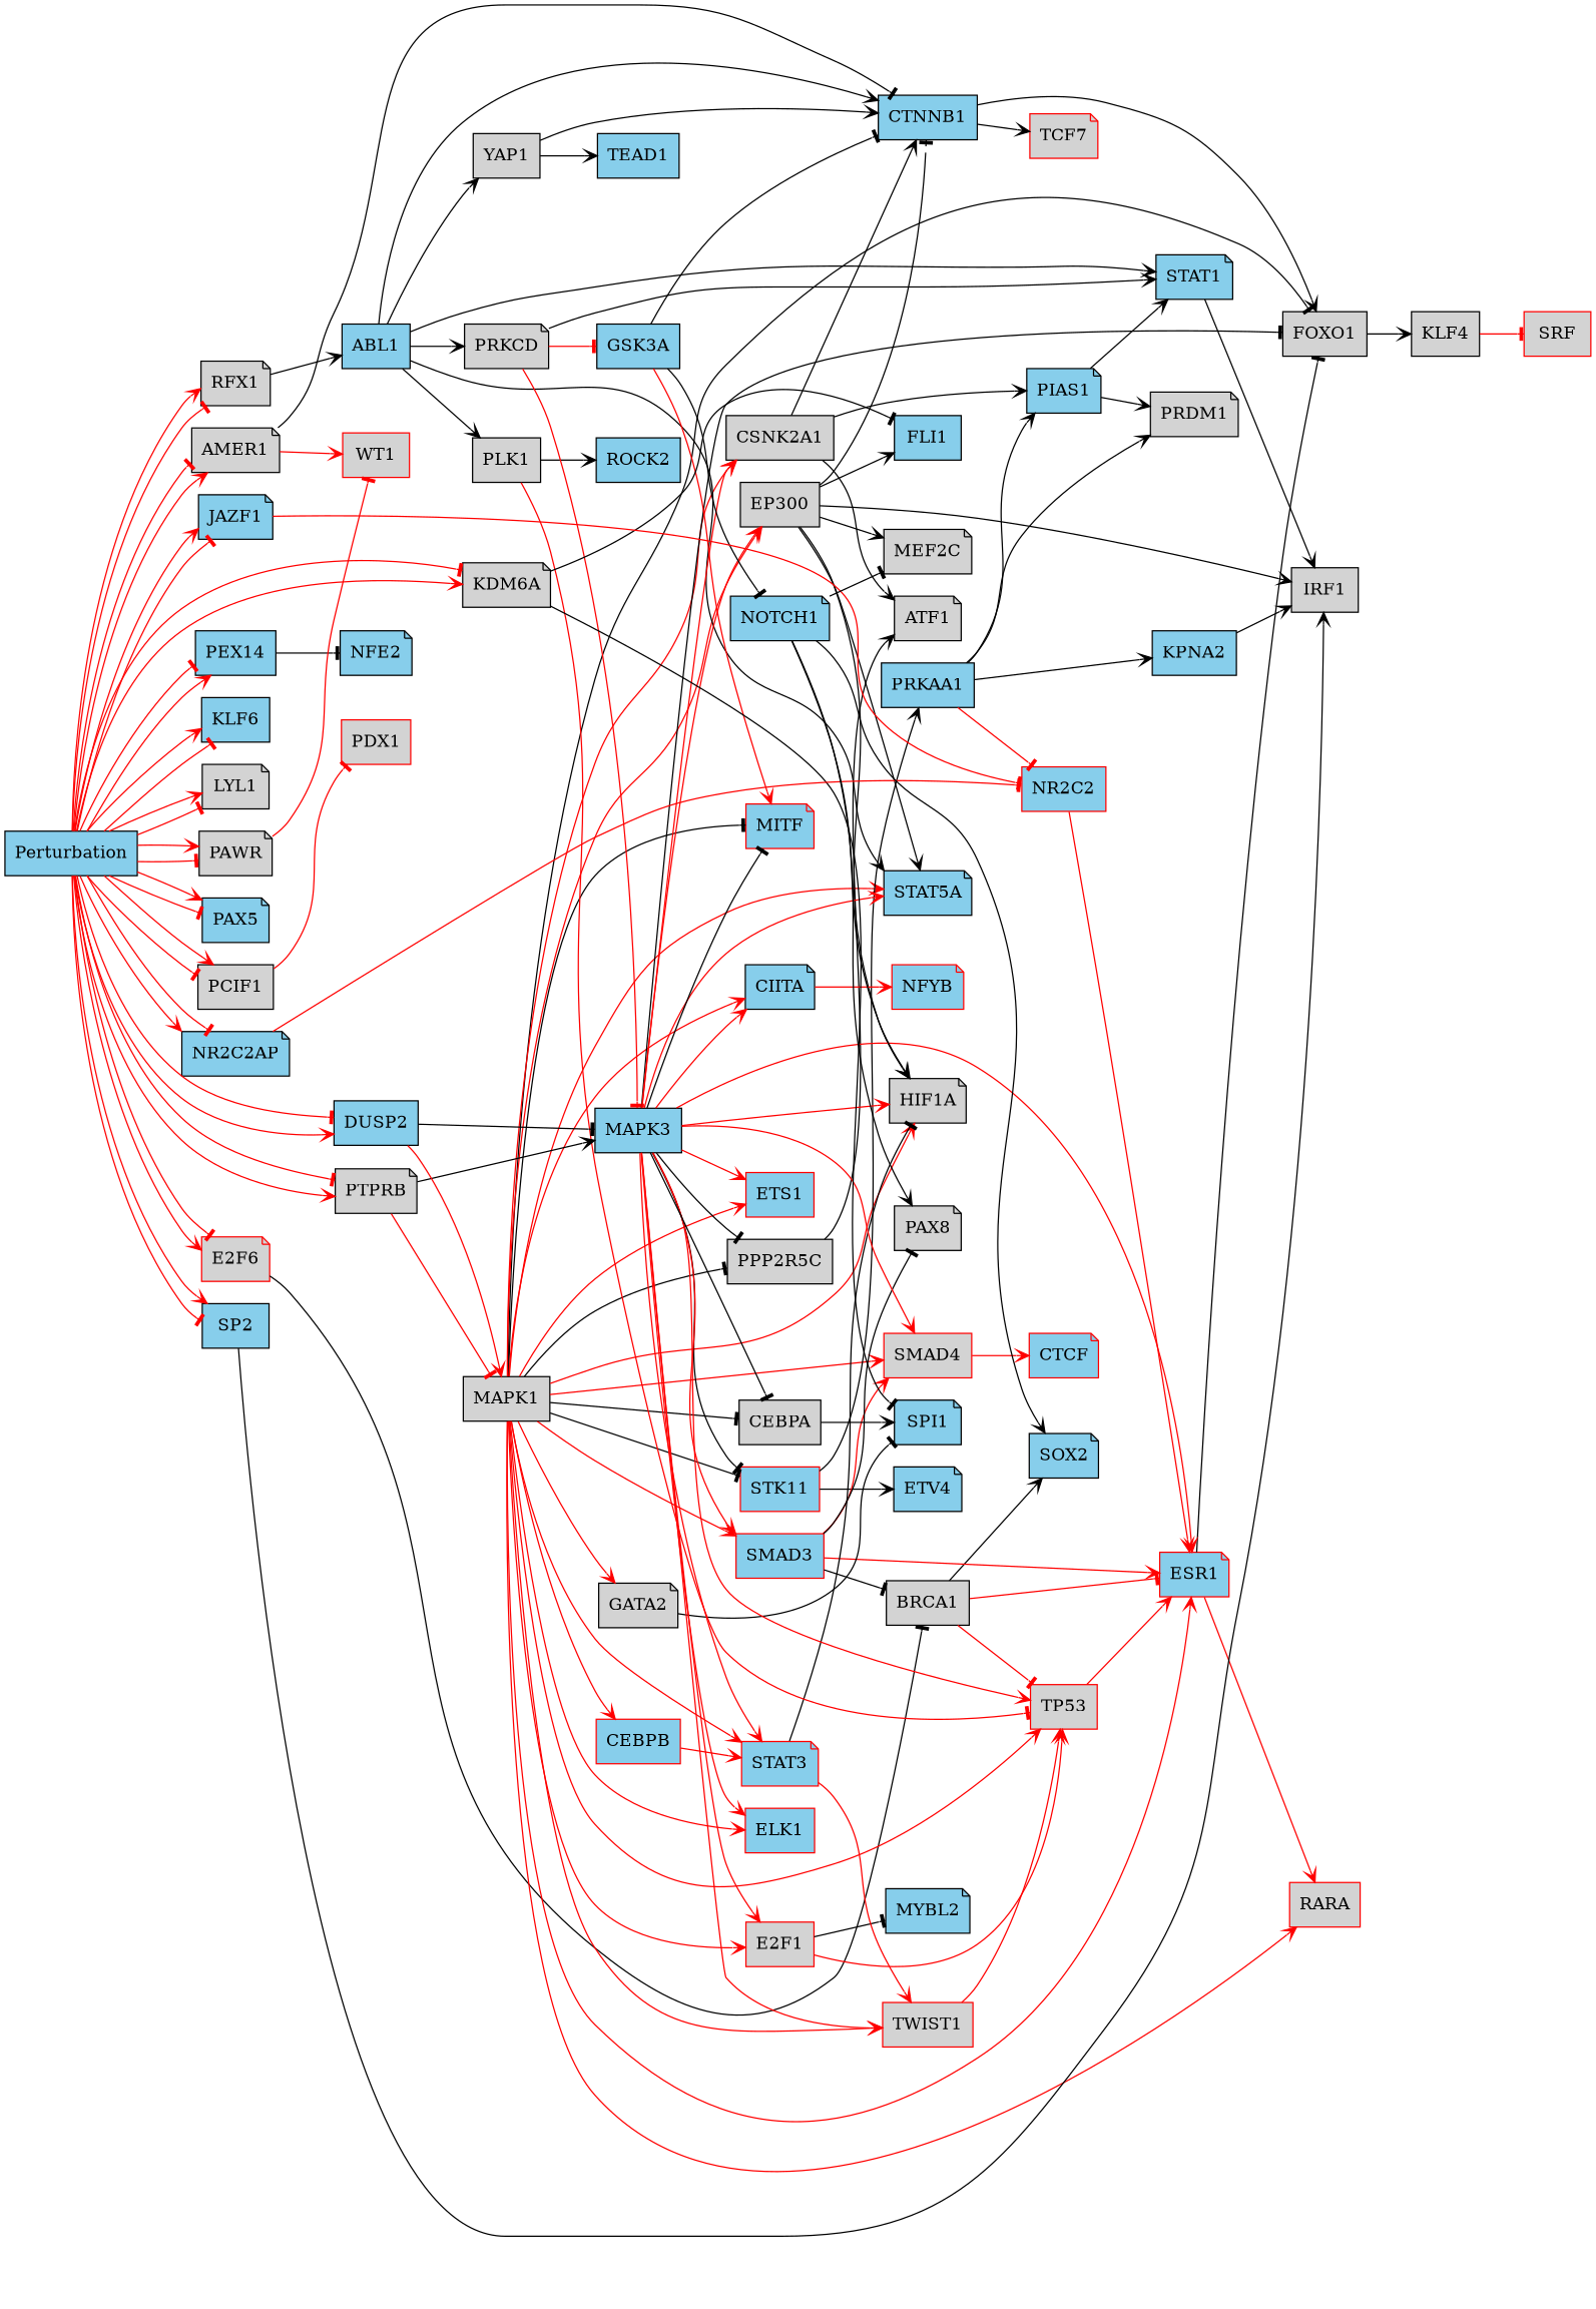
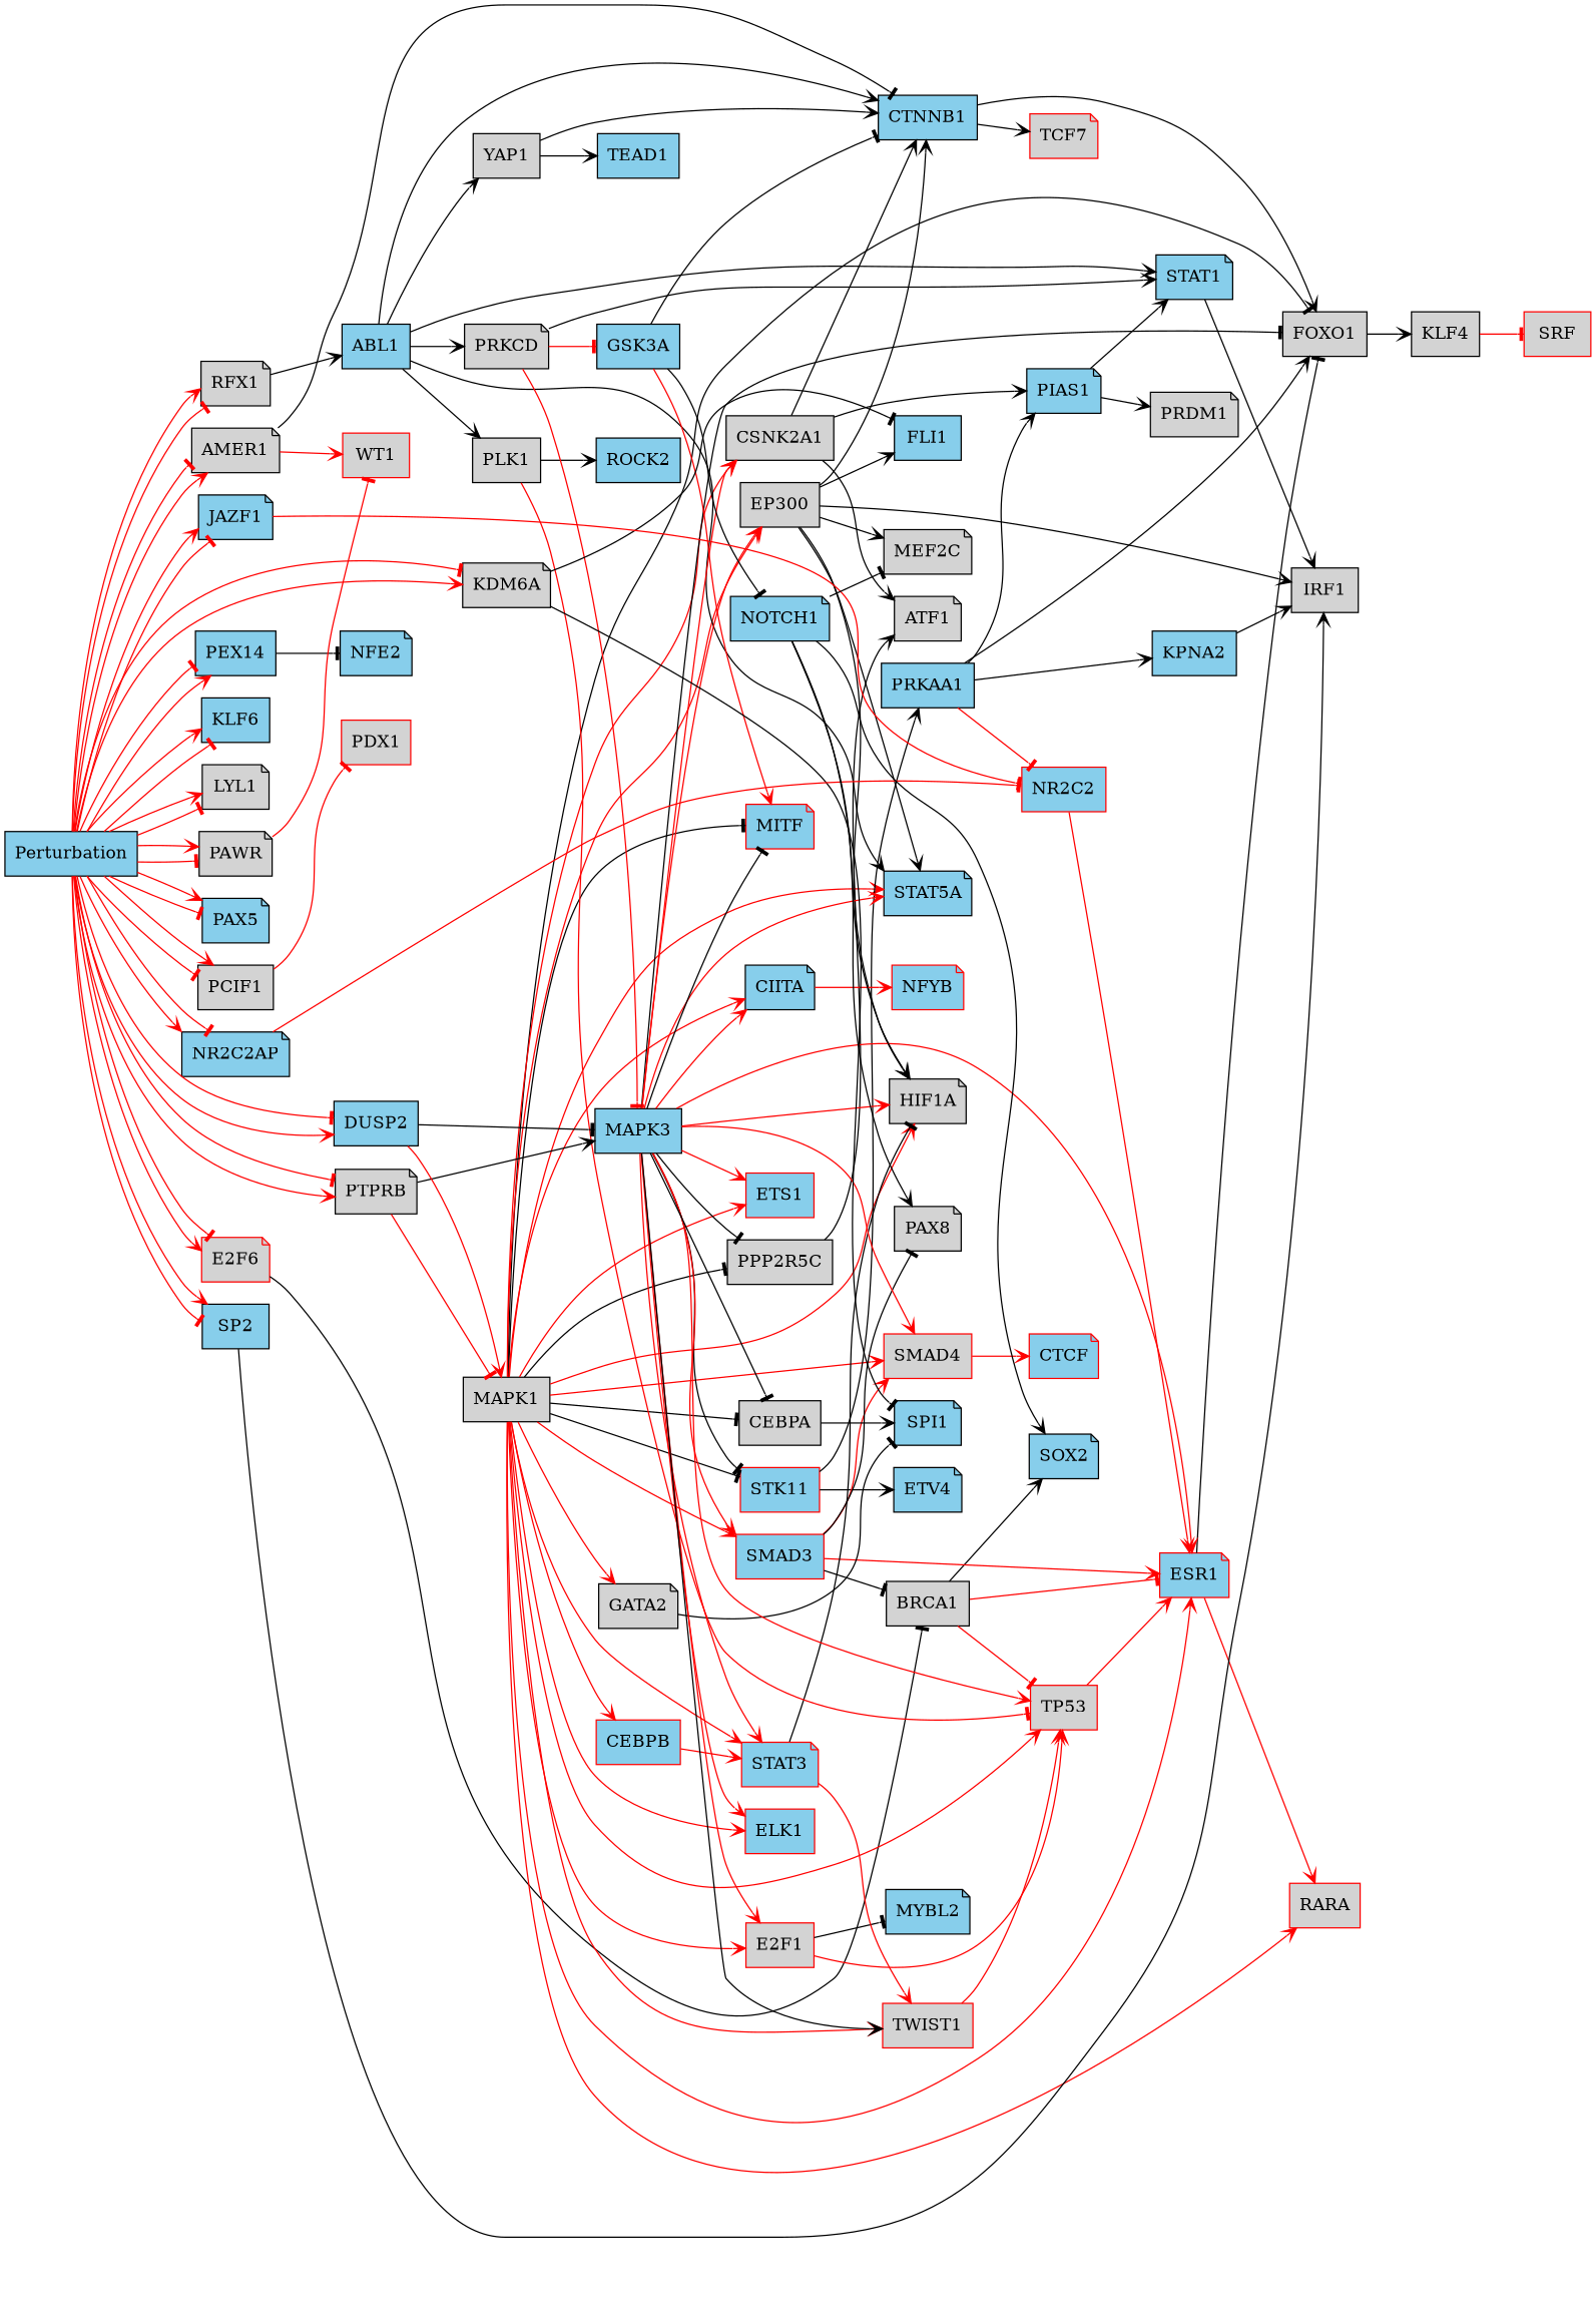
  digraph {
    rankdir=LR
    node [fillcolor=skyblue shape=box style=filled]
    edge [arrowhead=vee color=red penwidth=1]
    E2F6 [color=red fillcolor=lightgrey shape=note]
    BRCA1 [fillcolor=lightgrey]
    ESR1 [color=red shape=note]
    SOX2 [color=black shape=note]
    TP53 [color=red fillcolor=lightgrey]
    FOXO1 [fillcolor=lightgrey]
    RARA [color=red fillcolor=lightgrey]
    CTNNB1
    TCF7 [color=red fillcolor=lightgrey shape=note]
    KLF4 [color=black fillcolor=lightgrey]
    SRF [color=red fillcolor=lightgrey]
    EP300 [fillcolor=lightgrey]
    HIF1A [color=black fillcolor=lightgrey shape=note]
    STAT5A [color=black shape=note]
    FLI1 [color=black]
    MEF2C [color=black fillcolor=lightgrey shape=note]
    IRF1 [color=black fillcolor=lightgrey]
    MAPK1 [fillcolor=lightgrey]
    E2F1 [color=red fillcolor=lightgrey]
    PPP2R5C [fillcolor=lightgrey]
    STK11 [color=red]
    SMAD3 [color=red]
    STAT3 [color=red shape=note]
    CEBPB [color=red]
    ELK1 [color=red]
    SMAD4 [color=red fillcolor=lightgrey]
    ETS1 [color=red]
    TWIST1 [color=red fillcolor=lightgrey]
    MITF [color=red shape=note]
    CIITA [shape=note]
    CSNK2A1 [fillcolor=lightgrey]
    CEBPA [fillcolor=lightgrey]
    GATA2 [fillcolor=lightgrey shape=note]
    MYBL2 [color=black shape=note]
    ATF1 [color=black fillcolor=lightgrey shape=note]
    PRKAA1
    ETV4 [color=black shape=note]
    PAX8 [color=black fillcolor=lightgrey shape=note]
    CTCF [color=red shape=note]
    NFYB [color=red shape=note]
    PIAS1 [shape=note]
    SPI1 [color=black shape=note]
    ABL1
    YAP1 [fillcolor=lightgrey]
    PLK1 [fillcolor=lightgrey]
    STAT1 [shape=note]
    PRKCD [fillcolor=lightgrey shape=note]
    TEAD1 [color=black]
    ROCK2
    MAPK3
    GSK3A
    RFX1 [color=black fillcolor=lightgrey shape=note]
    NR2C2 [color=red]
    KPNA2
    PRDM1 [color=black fillcolor=lightgrey shape=note]
    PTPRB [fillcolor=lightgrey shape=note]
    KDM6A [fillcolor=lightgrey shape=note]
    NFE2 [color=black shape=note]
    PEX14
    Perturbation [color=black]
    KLF6 [color=black]
    LYL1 [color=black fillcolor=lightgrey shape=note]
    PAWR [fillcolor=lightgrey shape=note]
    PAX5 [color=black shape=note]
    PCIF1 [fillcolor=lightgrey]
    NR2C2AP [shape=note]
    JAZF1 [shape=note]
    AMER1 [fillcolor=lightgrey shape=note]
    DUSP2
    SP2
    WT1 [color=red fillcolor=lightgrey]
    PDX1 [color=red fillcolor=lightgrey]
    NOTCH1 [shape=note]
    E2F6 -> BRCA1 [arrowhead=tee color=black]
    BRCA1 -> ESR1 [arrowhead=tee]
    BRCA1 -> SOX2 [color=black]
    BRCA1 -> TP53 [arrowhead=tee]
    ESR1 -> FOXO1 [arrowhead=tee color=black]
    ESR1 -> RARA
    TP53 -> ESR1
    FOXO1 -> KLF4 [color=black]
    CTNNB1 -> FOXO1 [color=black]
    CTNNB1 -> TCF7 [color=black]
    KLF4 -> SRF [arrowhead=tee]
-   EP300 -> CTNNB1 [arrowhead=tee color=black]
+   EP300 -> CTNNB1 [color=black]
    EP300 -> HIF1A [color=black]
    EP300 -> STAT5A [color=black]
    EP300 -> FLI1 [color=black]
    EP300 -> MEF2C [color=black]
    EP300 -> IRF1 [color=black]
    MAPK1 -> ESR1
    MAPK1 -> TP53
    MAPK1 -> FOXO1 [arrowhead=tee color=black]
    MAPK1 -> RARA
    MAPK1 -> EP300
    MAPK1 -> HIF1A
    MAPK1 -> STAT5A
    MAPK1 -> E2F1
    MAPK1 -> PPP2R5C [arrowhead=tee color=black]
    MAPK1 -> STK11 [arrowhead=tee color=black]
    MAPK1 -> SMAD3
    MAPK1 -> STAT3
    MAPK1 -> CEBPB
    MAPK1 -> ELK1
    MAPK1 -> SMAD4
    MAPK1 -> ETS1
    MAPK1 -> TWIST1
    MAPK1 -> MITF [arrowhead=tee color=black]
    MAPK1 -> CIITA
    MAPK1 -> CSNK2A1
    MAPK1 -> CEBPA [arrowhead=tee color=black]
    MAPK1 -> GATA2
    E2F1 -> TP53
    E2F1 -> MYBL2 [arrowhead=tee color=black]
    PPP2R5C -> ATF1 [color=black]
    STK11 -> PRKAA1 [color=black]
    STK11 -> ETV4 [color=black]
    SMAD3 -> BRCA1 [arrowhead=tee color=black]
    SMAD3 -> ESR1
    SMAD3 -> SMAD4
    SMAD3 -> PAX8 [arrowhead=tee color=black]
    STAT3 -> HIF1A [arrowhead=tee color=black]
    STAT3 -> TWIST1
    CEBPB -> STAT3
    SMAD4 -> CTCF
    TWIST1 -> TP53
    CIITA -> NFYB
    CSNK2A1 -> CTNNB1 [color=black]
    CSNK2A1 -> ATF1 [color=black]
    CSNK2A1 -> PIAS1 [color=black]
    CEBPA -> SPI1 [color=black]
    GATA2 -> SPI1 [arrowhead=tee color=black]
-   PRKAA1 -> PRDM1 [color=black]
+   PRKAA1 -> FOXO1 [color=black]
    PRKAA1 -> PIAS1 [color=black]
    PRKAA1 -> NR2C2 [arrowhead=tee]
    PRKAA1 -> KPNA2 [color=black]
    PIAS1 -> STAT1 [color=black]
    PIAS1 -> PRDM1 [color=black]
    ABL1 -> CTNNB1 [color=black]
    ABL1 -> STAT5A [color=black]
    ABL1 -> YAP1 [color=black]
    ABL1 -> PLK1 [color=black]
    ABL1 -> STAT1 [color=black]
    ABL1 -> PRKCD [color=black]
    YAP1 -> CTNNB1 [color=black]
    YAP1 -> TEAD1 [color=black]
    PLK1 -> TP53 [arrowhead=tee]
    PLK1 -> ROCK2 [color=black]
    STAT1 -> IRF1 [color=black]
    PRKCD -> STAT1 [color=black]
    PRKCD -> MAPK3 [arrowhead=tee]
    PRKCD -> GSK3A [arrowhead=tee]
    MAPK3 -> ESR1
    MAPK3 -> TP53
    MAPK3 -> FOXO1 [arrowhead=tee color=black]
    MAPK3 -> EP300
    MAPK3 -> HIF1A
    MAPK3 -> STAT5A
    MAPK3 -> E2F1
    MAPK3 -> PPP2R5C [arrowhead=tee color=black]
    MAPK3 -> STK11 [arrowhead=tee color=black]
    MAPK3 -> SMAD3
    MAPK3 -> STAT3
    MAPK3 -> ELK1
    MAPK3 -> SMAD4
    MAPK3 -> ETS1
-   MAPK3 -> TWIST1
+   MAPK3 -> TWIST1 [color=black]
    MAPK3 -> MITF [arrowhead=tee color=black]
    MAPK3 -> CIITA
    MAPK3 -> CSNK2A1
    MAPK3 -> CEBPA [arrowhead=tee color=black]
    GSK3A -> CTNNB1 [arrowhead=tee color=black]
    GSK3A -> MITF
    GSK3A -> NOTCH1 [arrowhead=tee color=black]
    RFX1 -> ABL1 [color=black]
    NR2C2 -> ESR1
    KPNA2 -> IRF1 [color=black]
    PTPRB -> MAPK1 [arrowhead=tee]
    PTPRB -> MAPK3 [color=black]
    KDM6A -> FLI1 [arrowhead=tee color=black]
    KDM6A -> SPI1 [arrowhead=tee color=black]
    PEX14 -> NFE2 [arrowhead=tee color=black]
    Perturbation -> E2F6
    Perturbation -> E2F6 [arrowhead=tee]
    Perturbation -> RFX1 [arrowhead=tee]
    Perturbation -> RFX1
    Perturbation -> PTPRB
    Perturbation -> PTPRB [arrowhead=tee]
    Perturbation -> KDM6A
    Perturbation -> KDM6A [arrowhead=tee]
    Perturbation -> PEX14
    Perturbation -> PEX14 [arrowhead=tee]
    Perturbation -> KLF6 [arrowhead=tee]
    Perturbation -> KLF6
    Perturbation -> LYL1 [arrowhead=tee]
    Perturbation -> LYL1
    Perturbation -> PAWR [arrowhead=tee]
    Perturbation -> PAWR
    Perturbation -> PAX5 [arrowhead=tee]
    Perturbation -> PAX5
    Perturbation -> PCIF1 [arrowhead=tee]
    Perturbation -> PCIF1
    Perturbation -> NR2C2AP
    Perturbation -> NR2C2AP [arrowhead=tee]
    Perturbation -> JAZF1 [arrowhead=tee]
    Perturbation -> JAZF1
    Perturbation -> AMER1
    Perturbation -> AMER1 [arrowhead=tee]
    Perturbation -> DUSP2
    Perturbation -> DUSP2 [arrowhead=tee]
    Perturbation -> SP2 [arrowhead=tee]
    Perturbation -> SP2
    PAWR -> WT1 [arrowhead=tee]
    PCIF1 -> PDX1 [arrowhead=tee]
    NR2C2AP -> NR2C2 [arrowhead=tee]
    JAZF1 -> NR2C2 [arrowhead=tee]
    AMER1 -> CTNNB1 [arrowhead=tee color=black]
    AMER1 -> WT1
    DUSP2 -> MAPK1
    DUSP2 -> MAPK3 [arrowhead=tee color=black]
    SP2 -> IRF1 [color=black]
    NOTCH1 -> SOX2 [color=black]
    NOTCH1 -> HIF1A [color=black]
    NOTCH1 -> MEF2C [arrowhead=tee color=black]
    NOTCH1 -> PAX8 [color=black]
  }
